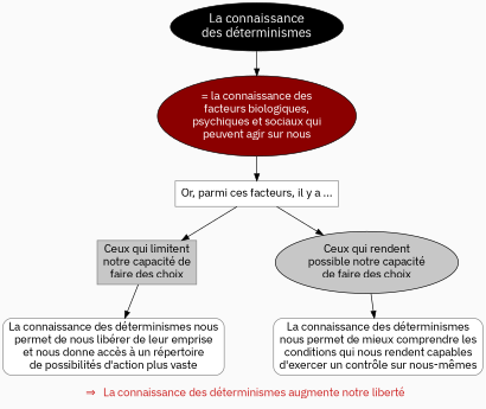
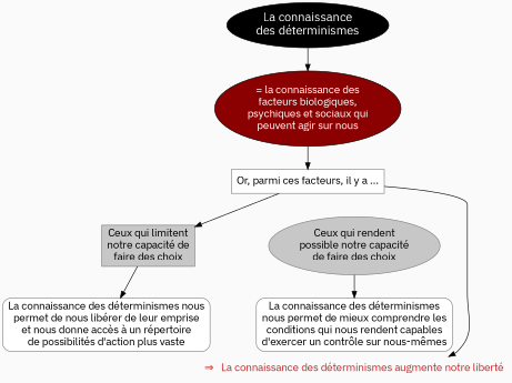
  digraph {
    bgcolor=grey98
    fontname="IBM Plex Sans"
    nodesep=0.2
    ranksep=0.1
    splines=true
    style=filled
    node [color=grey50 fillcolor=white fontcolor=black fontname="IBM Plex Sans" fontsize=16 shape=box style=filled]
    edge [fontname="IBM Plex Sans" minlen=4]
    n1 [fillcolor=grey78 label="Ceux qui limitent\nnotre capacité de\nfaire des choix"]
-   n2 [color=black fillcolor=grey78 label="Ceux qui rendent\npossible notre capacité\nde faire des choix" shape=oval]
+   n2 [fillcolor=grey78 label="Ceux qui rendent\npossible notre capacité\nde faire des choix" shape=oval]
    n3 [label="La connaissance des déterminismes nous\npermet de nous libérer de leur emprise\net nous donne accès à un répertoire\nde possibilités d'action plus vaste" style="filled,rounded"]
    n4 [label="La connaissance des déterminismes\nnous permet de mieux comprendre les\nconditions qui nous rendent capables\nd'exercer un contrôle sur nous-mêmes" style="filled,rounded"]
    n5 [fillcolor=grey98 fontcolor=firebrick3 label="⇒   La connaissance des déterminismes augmente notre liberté" shape=plaintext style="filled,rounded"]
    n6 [fillcolor=12 fontcolor=white fontsize=18 label="La connaissance\ndes déterminismes" color="" shape=""]
    n7 [fillcolor=red4 fontcolor=white label="= la connaissance des\nfacteurs biologiques,\npsychiques et sociaux qui\npeuvent agir sur nous" color="" shape=""]
    n8 [label="Or, parmi ces facteurs, il y a …"]
    subgraph sub_1 {
      rank=same
      n1
      n2
    }
    subgraph sub_2 {
      rank=same
      n3
      n4
    }
    n1 -> n2 [minlen=8 style=invis]
    n1 -> n3
    n2 -> n4
    n3 -> n4 [minlen=5 style=invis]
    n3 -> n5 [minlen=1 style=invis]
    n4 -> n5 [minlen=1 style=invis]
    n6 -> n7 [headport=n]
    n7 -> n8
    n8 -> n1
-   n8 -> n2
+   n8 -> n5
  }
